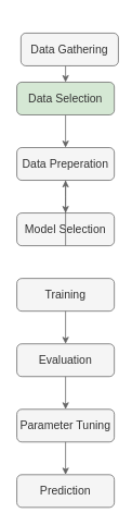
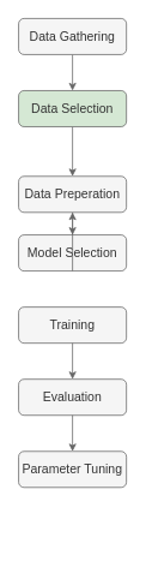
  <mxCell id="0" />
  <mxCell id="1" parent="0" />
  <mxCell id="2" value="" style="edgeStyle=orthogonalEdgeStyle;rounded=0;orthogonalLoop=1;jettySize=auto;html=1;exitX=0.5;exitY=1;exitDx=0;exitDy=0;fillColor=#f5f5f5;strokeColor=#666666;" edge="1" parent="1" source="3" target="5"><mxGeometry relative="1" as="geometry"><mxPoint x="110" y="80" as="sourcePoint" /><Array as="points"><mxPoint x="80" y="60" /></Array></mxGeometry></mxCell>
- <mxCell id="3" value="&lt;font style=&quot;font-size: 14px&quot;&gt;Data Gathering&lt;/font&gt;" style="rounded=1;whiteSpace=wrap;html=1;fontSize=12;glass=0;strokeWidth=1;shadow=0;fillColor=#f5f5f5;strokeColor=#666666;fontColor=#333333;" parent="1" vertex="1"><mxGeometry x="25" y="40" width="120" height="40" as="geometry" /></mxCell>
+ <mxCell id="3" value="&lt;font style=&quot;font-size: 14px&quot;&gt;Data Gathering&lt;/font&gt;" style="rounded=1;whiteSpace=wrap;html=1;fontSize=12;glass=0;strokeWidth=1;shadow=0;fillColor=#f5f5f5;strokeColor=#666666;fontColor=#333333;" parent="1" vertex="1"><mxGeometry x="20" y="20" width="120" height="40" as="geometry" /></mxCell>
  <mxCell id="4" style="edgeStyle=orthogonalEdgeStyle;rounded=0;orthogonalLoop=1;jettySize=auto;html=1;exitX=0.5;exitY=1;exitDx=0;exitDy=0;entryX=0.5;entryY=0;entryDx=0;entryDy=0;fillColor=#f5f5f5;strokeColor=#666666;" edge="1" parent="1" source="5" target="7"><mxGeometry relative="1" as="geometry" /></mxCell>
  <mxCell id="5" value="&lt;font style=&quot;font-size: 14px&quot;&gt;Data Selection&lt;/font&gt;" style="rounded=1;whiteSpace=wrap;html=1;fontSize=12;glass=0;strokeWidth=1;shadow=0;fillColor=#d5e8d4;strokeColor=#666666;fontColor=#333333;" vertex="1" parent="1"><mxGeometry x="20" y="100" width="120" height="40" as="geometry" /></mxCell>
  <mxCell id="6" style="edgeStyle=orthogonalEdgeStyle;rounded=0;orthogonalLoop=1;jettySize=auto;html=1;exitX=0.5;exitY=1;exitDx=0;exitDy=0;fillColor=#f5f5f5;strokeColor=#666666;" edge="1" parent="1" source="7"><mxGeometry relative="1" as="geometry"><mxPoint x="80" y="260" as="targetPoint" /></mxGeometry></mxCell>
- <mxCell id="7" value="&lt;font style=&quot;font-size: 14px&quot;&gt;Data Preperation&lt;/font&gt;" style="rounded=1;whiteSpace=wrap;html=1;fontSize=12;glass=0;strokeWidth=1;shadow=0;fillColor=#f5f5f5;strokeColor=#666666;fontColor=#333333;" vertex="1" parent="1"><mxGeometry x="20" y="180" width="120" height="40" as="geometry" /></mxCell>
- <mxCell id="8" value="&lt;font style=&quot;font-size: 14px&quot;&gt;Prediction&lt;/font&gt;" style="rounded=1;whiteSpace=wrap;html=1;fontSize=12;glass=0;strokeWidth=1;shadow=0;fillColor=#f5f5f5;strokeColor=#666666;fontColor=#333333;" vertex="1" parent="1"><mxGeometry x="20" y="580" width="120" height="40" as="geometry" /></mxCell>
+ <mxCell id="7" value="&lt;font style=&quot;font-size: 14px&quot;&gt;Data Preperation&lt;/font&gt;" style="rounded=1;whiteSpace=wrap;html=1;fontSize=12;glass=0;strokeWidth=1;shadow=0;fillColor=#f5f5f5;strokeColor=#666666;fontColor=#333333;" vertex="1" parent="1"><mxGeometry x="20" y="195" width="120" height="40" as="geometry" /></mxCell>
  <mxCell id="9" value="&lt;font style=&quot;font-size: 14px&quot;&gt;Model Selection&lt;/font&gt;" style="rounded=1;whiteSpace=wrap;html=1;fontSize=12;glass=0;strokeWidth=1;shadow=0;fillColor=#f5f5f5;strokeColor=#666666;fontColor=#333333;" vertex="1" parent="1"><mxGeometry x="20" y="260" width="120" height="40" as="geometry" /></mxCell>
  <mxCell id="10" value="&lt;font style=&quot;font-size: 14px&quot;&gt;Parameter Tuning&lt;/font&gt;" style="rounded=1;whiteSpace=wrap;html=1;fontSize=12;glass=0;strokeWidth=1;shadow=0;fillColor=#f5f5f5;strokeColor=#666666;fontColor=#333333;" vertex="1" parent="1"><mxGeometry x="20" y="500" width="120" height="40" as="geometry" /></mxCell>
  <mxCell id="11" value="&lt;font style=&quot;font-size: 14px&quot;&gt;Evaluation&lt;/font&gt;" style="rounded=1;whiteSpace=wrap;html=1;fontSize=12;glass=0;strokeWidth=1;shadow=0;fillColor=#f5f5f5;strokeColor=#666666;fontColor=#333333;" vertex="1" parent="1"><mxGeometry x="20" y="420" width="120" height="40" as="geometry" /></mxCell>
  <mxCell id="12" value="&lt;font style=&quot;font-size: 14px&quot;&gt;Training&lt;/font&gt;" style="rounded=1;whiteSpace=wrap;html=1;fontSize=12;glass=0;strokeWidth=1;shadow=0;fillColor=#f5f5f5;strokeColor=#666666;fontColor=#333333;" vertex="1" parent="1"><mxGeometry x="20" y="340" width="120" height="40" as="geometry" /></mxCell>
  <mxCell id="13" value="" style="endArrow=classic;html=1;shadow=0;labelBackgroundColor=none;strokeWidth=1;exitX=0.5;exitY=1;exitDx=0;exitDy=0;entryX=0.5;entryY=0;entryDx=0;entryDy=0;fillColor=#f5f5f5;strokeColor=#666666;" edge="1" parent="1" source="11" target="10"><mxGeometry width="50" height="50" relative="1" as="geometry"><mxPoint x="190" y="490" as="sourcePoint" /><mxPoint x="240" y="440" as="targetPoint" /></mxGeometry></mxCell>
  <mxCell id="14" value="" style="endArrow=classic;html=1;shadow=0;labelBackgroundColor=none;strokeWidth=1;entryX=0.5;entryY=0;entryDx=0;entryDy=0;fillColor=#f5f5f5;strokeColor=#666666;" edge="1" parent="1" target="11"><mxGeometry width="50" height="50" relative="1" as="geometry"><mxPoint x="80" y="380" as="sourcePoint" /><mxPoint x="130" y="330" as="targetPoint" /></mxGeometry></mxCell>
  <mxCell id="15" value="" style="endArrow=classic;html=1;shadow=0;labelBackgroundColor=none;strokeWidth=1;exitX=0.5;exitY=1;exitDx=0;exitDy=0;fillColor=#f5f5f5;strokeColor=#666666;" edge="1" parent="1" source="9" target="7"><mxGeometry width="50" height="50" relative="1" as="geometry"><mxPoint x="250" y="530" as="sourcePoint" /><mxPoint x="300" y="480" as="targetPoint" /></mxGeometry></mxCell>
- <mxCell id="16" value="" style="endArrow=classic;html=1;shadow=0;labelBackgroundColor=none;strokeWidth=1;exitX=0.5;exitY=1;exitDx=0;exitDy=0;entryX=0.5;entryY=0;entryDx=0;entryDy=0;fillColor=#f5f5f5;strokeColor=#666666;" edge="1" parent="1" source="10" target="8"><mxGeometry width="50" height="50" relative="1" as="geometry"><mxPoint x="250" y="530" as="sourcePoint" /><mxPoint x="300" y="480" as="targetPoint" /></mxGeometry></mxCell>
